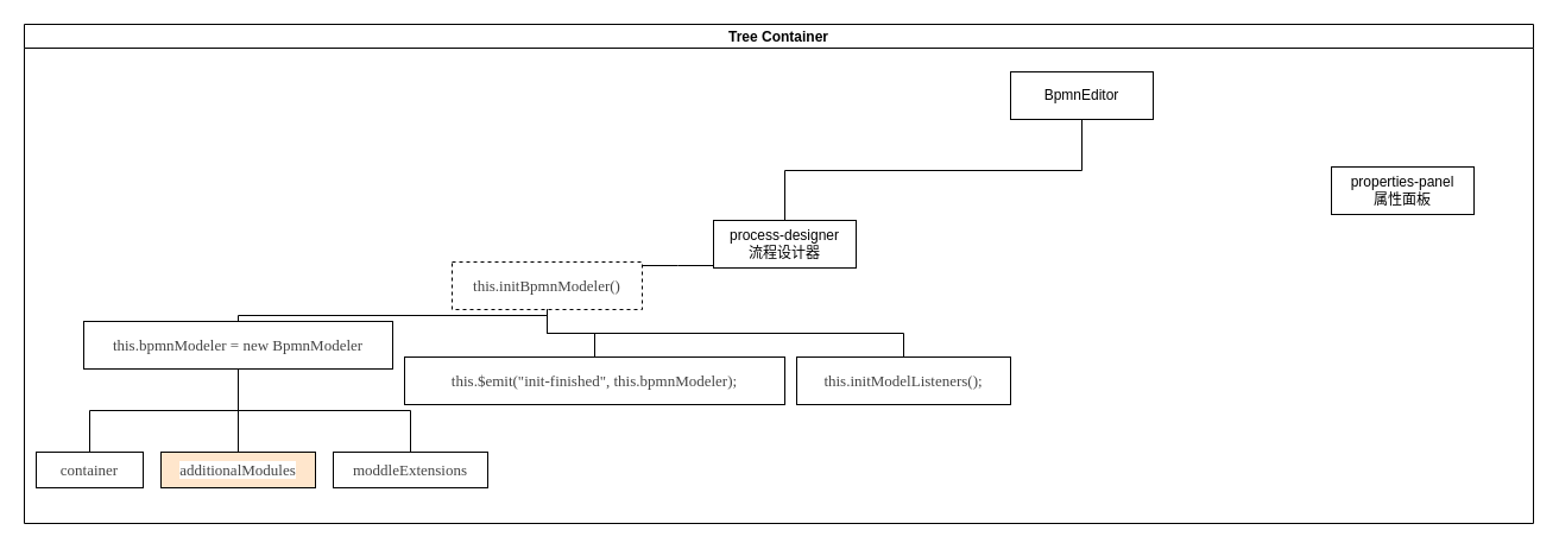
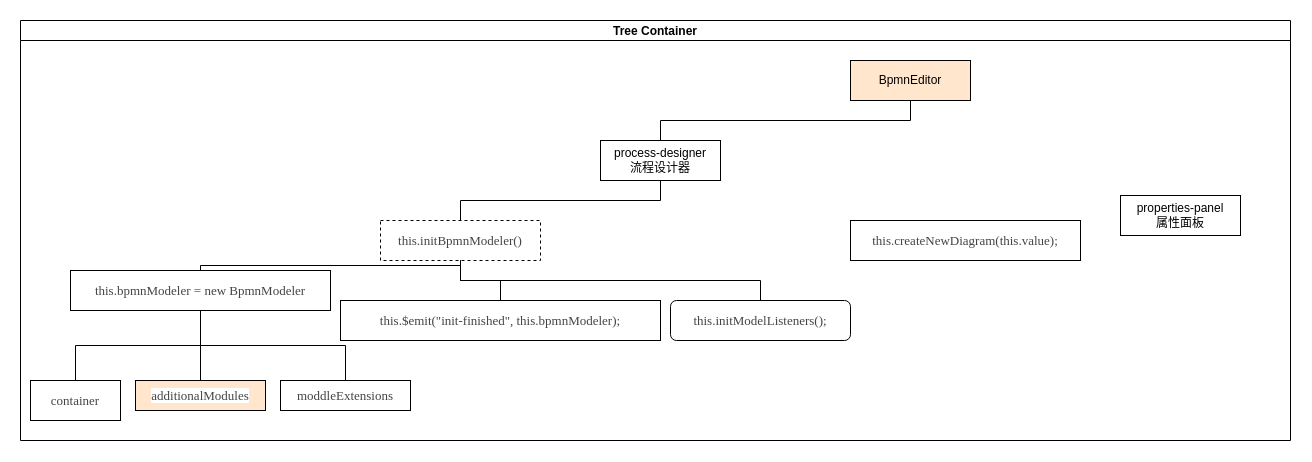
  <mxCell id="0" />
  <mxCell id="1" parent="0" />
  <mxCell id="2" value="Tree Container" style="swimlane;startSize=20;horizontal=1;containerType=tree;" vertex="1" parent="1"><mxGeometry x="20" y="20" width="1270" height="420" as="geometry" /></mxCell>
  <mxCell id="3" value="" style="edgeStyle=elbowEdgeStyle;elbow=vertical;startArrow=none;endArrow=none;rounded=0;" edge="1" parent="2" source="4" target="5"><mxGeometry relative="1" as="geometry" /></mxCell>
- <mxCell id="4" value="BpmnEditor" style="whiteSpace=wrap;html=1;treeFolding=1;treeMoving=1;newEdgeStyle={&quot;edgeStyle&quot;:&quot;elbowEdgeStyle&quot;,&quot;startArrow&quot;:&quot;none&quot;,&quot;endArrow&quot;:&quot;none&quot;};" vertex="1" parent="2"><mxGeometry x="830" y="40" width="120" height="40" as="geometry" /></mxCell>
- <mxCell id="5" value="&lt;div class=&quot;mind-clipboard&quot;&gt;process-designer&lt;br&gt;流程设计器&lt;/div&gt;" style="whiteSpace=wrap;html=1;treeFolding=1;treeMoving=1;newEdgeStyle={&quot;edgeStyle&quot;:&quot;elbowEdgeStyle&quot;,&quot;startArrow&quot;:&quot;none&quot;,&quot;endArrow&quot;:&quot;none&quot;};" vertex="1" parent="2"><mxGeometry x="580" y="165" width="120" height="40" as="geometry" /></mxCell>
+ <mxCell id="4" value="BpmnEditor" style="whiteSpace=wrap;html=1;treeFolding=1;treeMoving=1;newEdgeStyle={&quot;edgeStyle&quot;:&quot;elbowEdgeStyle&quot;,&quot;startArrow&quot;:&quot;none&quot;,&quot;endArrow&quot;:&quot;none&quot;};fillColor=#ffe6cc;" vertex="1" parent="2"><mxGeometry x="830" y="40" width="120" height="40" as="geometry" /></mxCell>
+ <mxCell id="5" value="&lt;div class=&quot;mind-clipboard&quot;&gt;process-designer&lt;br&gt;流程设计器&lt;/div&gt;" style="whiteSpace=wrap;html=1;treeFolding=1;treeMoving=1;newEdgeStyle={&quot;edgeStyle&quot;:&quot;elbowEdgeStyle&quot;,&quot;startArrow&quot;:&quot;none&quot;,&quot;endArrow&quot;:&quot;none&quot;};" vertex="1" parent="2"><mxGeometry x="580" y="120" width="120" height="40" as="geometry" /></mxCell>
  <mxCell id="6" value="" style="edgeStyle=elbowEdgeStyle;elbow=vertical;startArrow=none;endArrow=none;rounded=0;" edge="1" target="7" source="5" parent="2"><mxGeometry relative="1" as="geometry"><mxPoint x="480" y="150" as="sourcePoint" /></mxGeometry></mxCell>
  <mxCell id="7" value="&lt;div class=&quot;mind-clipboard&quot;&gt;&lt;span style=&quot;color: rgb(68, 68, 68); font-family: 微软雅黑; font-size: 13px; text-align: left; background-color: rgb(255, 255, 255);&quot;&gt;this.initBpmnModeler()&lt;/span&gt;&lt;br&gt;&lt;/div&gt;" style="whiteSpace=wrap;html=1;treeFolding=1;treeMoving=1;newEdgeStyle={&quot;edgeStyle&quot;:&quot;elbowEdgeStyle&quot;,&quot;startArrow&quot;:&quot;none&quot;,&quot;endArrow&quot;:&quot;none&quot;};dashed=1;" vertex="1" parent="2"><mxGeometry x="360" y="200" width="160" height="40" as="geometry" /></mxCell>
  <mxCell id="8" value="" style="edgeStyle=elbowEdgeStyle;elbow=vertical;startArrow=none;endArrow=none;rounded=0;" edge="1" target="9" source="7" parent="2"><mxGeometry relative="1" as="geometry"><mxPoint x="390" y="230" as="sourcePoint" /></mxGeometry></mxCell>
  <mxCell id="9" value="&lt;div class=&quot;mind-clipboard&quot;&gt;&lt;span style=&quot;color: rgb(68, 68, 68); font-family: 微软雅黑; font-size: 13px; text-align: left; background-color: rgb(255, 255, 255);&quot;&gt;this.bpmnModeler&amp;nbsp;=&amp;nbsp;new&amp;nbsp;BpmnModeler&lt;/span&gt;&lt;br&gt;&lt;/div&gt;" style="whiteSpace=wrap;html=1;treeFolding=1;treeMoving=1;newEdgeStyle={&quot;edgeStyle&quot;:&quot;elbowEdgeStyle&quot;,&quot;startArrow&quot;:&quot;none&quot;,&quot;endArrow&quot;:&quot;none&quot;};" vertex="1" parent="2"><mxGeometry x="50" y="250" width="260" height="40" as="geometry" /></mxCell>
  <mxCell id="10" value="" style="edgeStyle=elbowEdgeStyle;elbow=vertical;startArrow=none;endArrow=none;rounded=0;" edge="1" target="11" source="7" parent="2"><mxGeometry relative="1" as="geometry"><mxPoint x="250" y="310" as="sourcePoint" /></mxGeometry></mxCell>
  <mxCell id="11" value="&lt;div class=&quot;mind-clipboard&quot;&gt;&lt;span style=&quot;color: rgb(68, 68, 68); font-family: 微软雅黑; font-size: 13px; text-align: left; background-color: rgb(255, 255, 255);&quot;&gt;this.$emit(&quot;init-finished&quot;,&amp;nbsp;this.bpmnModeler);&lt;/span&gt;&lt;br&gt;&lt;/div&gt;" style="whiteSpace=wrap;html=1;treeFolding=1;treeMoving=1;newEdgeStyle={&quot;edgeStyle&quot;:&quot;elbowEdgeStyle&quot;,&quot;startArrow&quot;:&quot;none&quot;,&quot;endArrow&quot;:&quot;none&quot;};" vertex="1" parent="2"><mxGeometry x="320" y="280" width="320" height="40" as="geometry" /></mxCell>
  <mxCell id="12" value="" style="edgeStyle=elbowEdgeStyle;elbow=vertical;startArrow=none;endArrow=none;rounded=0;" edge="1" target="13" source="7" parent="2"><mxGeometry relative="1" as="geometry"><mxPoint x="250" y="310" as="sourcePoint" /></mxGeometry></mxCell>
- <mxCell id="13" value="&lt;div class=&quot;mind-clipboard&quot;&gt;&lt;span style=&quot;color: rgb(68, 68, 68); font-family: 微软雅黑; font-size: 13px; text-align: left; background-color: rgb(255, 255, 255);&quot;&gt;this.initModelListeners();&lt;/span&gt;&lt;br&gt;&lt;/div&gt;" style="whiteSpace=wrap;html=1;treeFolding=1;treeMoving=1;newEdgeStyle={&quot;edgeStyle&quot;:&quot;elbowEdgeStyle&quot;,&quot;startArrow&quot;:&quot;none&quot;,&quot;endArrow&quot;:&quot;none&quot;};" vertex="1" parent="2"><mxGeometry x="650" y="280" width="180" height="40" as="geometry" /></mxCell>
+ <mxCell id="13" value="&lt;div class=&quot;mind-clipboard&quot;&gt;&lt;span style=&quot;color: rgb(68, 68, 68); font-family: 微软雅黑; font-size: 13px; text-align: left; background-color: rgb(255, 255, 255);&quot;&gt;this.initModelListeners();&lt;/span&gt;&lt;br&gt;&lt;/div&gt;" style="whiteSpace=wrap;html=1;treeFolding=1;treeMoving=1;newEdgeStyle={&quot;edgeStyle&quot;:&quot;elbowEdgeStyle&quot;,&quot;startArrow&quot;:&quot;none&quot;,&quot;endArrow&quot;:&quot;none&quot;};rounded=1;" vertex="1" parent="2"><mxGeometry x="650" y="280" width="180" height="40" as="geometry" /></mxCell>
  <mxCell id="14" value="" style="edgeStyle=elbowEdgeStyle;elbow=vertical;startArrow=none;endArrow=none;rounded=0;" edge="1" target="15" source="9" parent="2"><mxGeometry relative="1" as="geometry"><mxPoint x="250" y="310" as="sourcePoint" /></mxGeometry></mxCell>
- <mxCell id="15" value="&lt;div class=&quot;mind-clipboard&quot;&gt;&lt;span style=&quot;color: rgb(68, 68, 68); font-family: 微软雅黑; font-size: 13px; text-align: left; background-color: rgb(255, 255, 255);&quot;&gt;container&lt;/span&gt;&lt;br&gt;&lt;/div&gt;" style="whiteSpace=wrap;html=1;treeFolding=1;treeMoving=1;newEdgeStyle={&quot;edgeStyle&quot;:&quot;elbowEdgeStyle&quot;,&quot;startArrow&quot;:&quot;none&quot;,&quot;endArrow&quot;:&quot;none&quot;};" vertex="1" parent="2"><mxGeometry x="10" y="360" width="90" height="30" as="geometry" /></mxCell>
+ <mxCell id="15" value="&lt;div class=&quot;mind-clipboard&quot;&gt;&lt;span style=&quot;color: rgb(68, 68, 68); font-family: 微软雅黑; font-size: 13px; text-align: left; background-color: rgb(255, 255, 255);&quot;&gt;container&lt;/span&gt;&lt;br&gt;&lt;/div&gt;" style="whiteSpace=wrap;html=1;treeFolding=1;treeMoving=1;newEdgeStyle={&quot;edgeStyle&quot;:&quot;elbowEdgeStyle&quot;,&quot;startArrow&quot;:&quot;none&quot;,&quot;endArrow&quot;:&quot;none&quot;};" vertex="1" parent="2"><mxGeometry x="10" y="360" width="90" height="40" as="geometry" /></mxCell>
  <mxCell id="16" value="" style="edgeStyle=elbowEdgeStyle;elbow=vertical;startArrow=none;endArrow=none;rounded=0;" edge="1" target="17" source="9" parent="2"><mxGeometry relative="1" as="geometry"><mxPoint x="250" y="390" as="sourcePoint" /></mxGeometry></mxCell>
  <mxCell id="17" value="&lt;div class=&quot;mind-clipboard&quot;&gt;&lt;span style=&quot;color: rgb(68, 68, 68); font-family: 微软雅黑; font-size: 13px; text-align: left; background-color: rgb(255, 255, 255);&quot;&gt;additionalModules&lt;/span&gt;&lt;br&gt;&lt;/div&gt;" style="whiteSpace=wrap;html=1;treeFolding=1;treeMoving=1;newEdgeStyle={&quot;edgeStyle&quot;:&quot;elbowEdgeStyle&quot;,&quot;startArrow&quot;:&quot;none&quot;,&quot;endArrow&quot;:&quot;none&quot;};fillColor=#ffe6cc;" vertex="1" parent="2"><mxGeometry x="115" y="360" width="130" height="30" as="geometry" /></mxCell>
  <mxCell id="18" value="" style="edgeStyle=elbowEdgeStyle;elbow=vertical;startArrow=none;endArrow=none;rounded=0;" edge="1" target="19" source="9" parent="2"><mxGeometry relative="1" as="geometry"><mxPoint x="250" y="390" as="sourcePoint" /></mxGeometry></mxCell>
  <mxCell id="19" value="&lt;div class=&quot;mind-clipboard&quot;&gt;&lt;span style=&quot;color: rgb(68, 68, 68); font-family: 微软雅黑; font-size: 13px; text-align: left; background-color: rgb(255, 255, 255);&quot;&gt;moddleExtensions&lt;/span&gt;&lt;br&gt;&lt;/div&gt;" style="whiteSpace=wrap;html=1;treeFolding=1;treeMoving=1;newEdgeStyle={&quot;edgeStyle&quot;:&quot;elbowEdgeStyle&quot;,&quot;startArrow&quot;:&quot;none&quot;,&quot;endArrow&quot;:&quot;none&quot;};" vertex="1" parent="2"><mxGeometry x="260" y="360" width="130" height="30" as="geometry" /></mxCell>
- <mxCell id="21" value="&lt;div class=&quot;mind-clipboard&quot;&gt;properties-panel&lt;br&gt;属性面板&lt;/div&gt;" style="whiteSpace=wrap;html=1;treeFolding=1;treeMoving=1;newEdgeStyle={&quot;edgeStyle&quot;:&quot;elbowEdgeStyle&quot;,&quot;startArrow&quot;:&quot;none&quot;,&quot;endArrow&quot;:&quot;none&quot;};" vertex="1" parent="1"><mxGeometry x="1120" y="140" width="120" height="40" as="geometry" /></mxCell>
+ <mxCell id="20" value="&lt;div class=&quot;mind-clipboard&quot;&gt;&lt;span style=&quot;color: rgb(68, 68, 68); font-family: 微软雅黑; font-size: 13px; text-align: left; background-color: rgb(255, 255, 255);&quot;&gt;this.createNewDiagram(this.value);&lt;/span&gt;&lt;br&gt;&lt;/div&gt;" style="whiteSpace=wrap;html=1;treeFolding=1;treeMoving=1;newEdgeStyle={&quot;edgeStyle&quot;:&quot;elbowEdgeStyle&quot;,&quot;startArrow&quot;:&quot;none&quot;,&quot;endArrow&quot;:&quot;none&quot;};" vertex="1" parent="1"><mxGeometry x="850" y="220" width="230" height="40" as="geometry" /></mxCell>
+ <mxCell id="21" value="&lt;div class=&quot;mind-clipboard&quot;&gt;properties-panel&lt;br&gt;属性面板&lt;/div&gt;" style="whiteSpace=wrap;html=1;treeFolding=1;treeMoving=1;newEdgeStyle={&quot;edgeStyle&quot;:&quot;elbowEdgeStyle&quot;,&quot;startArrow&quot;:&quot;none&quot;,&quot;endArrow&quot;:&quot;none&quot;};" vertex="1" parent="1"><mxGeometry x="1120" y="195" width="120" height="40" as="geometry" /></mxCell>
